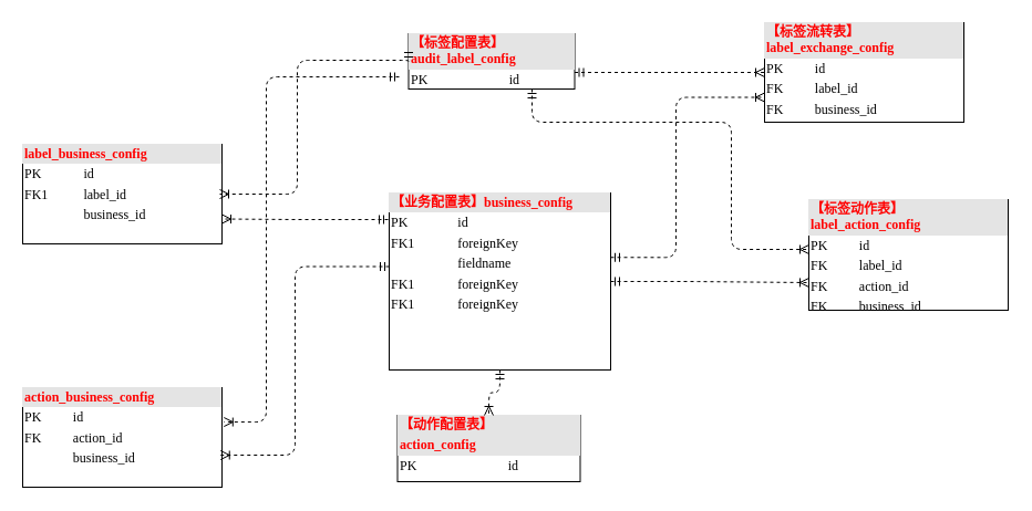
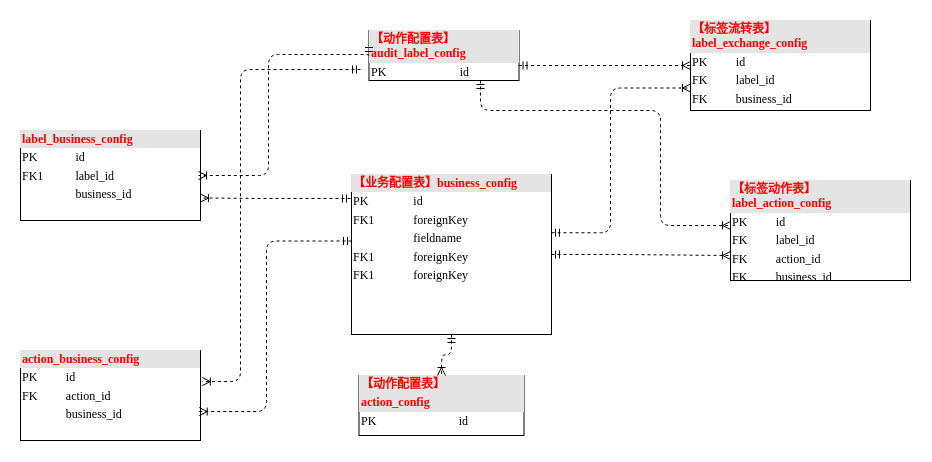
  <mxCell id="0" />
  <mxCell id="1" parent="0" />
  <mxCell id="2" value="&lt;div style=&quot;box-sizing: border-box ; width: 100% ; background: #e4e4e4 ; padding: 2px&quot;&gt;&lt;b&gt;&lt;font color=&quot;#ff0000&quot;&gt;label_business_config&lt;/font&gt;&lt;/b&gt;&lt;br&gt;&lt;/div&gt;&lt;table style=&quot;width: 100% ; font-size: 1em&quot; cellpadding=&quot;2&quot; cellspacing=&quot;0&quot;&gt;&lt;tbody&gt;&lt;tr&gt;&lt;td&gt;PK&lt;/td&gt;&lt;td&gt;id&lt;/td&gt;&lt;/tr&gt;&lt;tr&gt;&lt;td&gt;FK1&lt;/td&gt;&lt;td&gt;label_id&lt;/td&gt;&lt;/tr&gt;&lt;tr&gt;&lt;td&gt;&lt;/td&gt;&lt;td&gt;business_id&lt;/td&gt;&lt;/tr&gt;&lt;/tbody&gt;&lt;/table&gt;" style="verticalAlign=top;align=left;overflow=fill;html=1;rounded=0;shadow=0;comic=0;labelBackgroundColor=none;strokeWidth=1;fontFamily=Verdana;fontSize=12" parent="1" vertex="1"><mxGeometry x="20" y="130" width="180" height="90" as="geometry" /></mxCell>
  <mxCell id="3" style="edgeStyle=orthogonalEdgeStyle;html=1;dashed=1;labelBackgroundColor=none;startArrow=ERmandOne;endArrow=ERoneToMany;fontFamily=Verdana;fontSize=12;align=left;" parent="1" source="5" edge="1"><mxGeometry relative="1" as="geometry"><Array as="points"><mxPoint x="480" y="110" /><mxPoint x="660" y="110" /><mxPoint x="660" y="225" /><mxPoint x="698" y="225" /></Array><mxPoint x="730" y="225" as="targetPoint" /></mxGeometry></mxCell>
  <mxCell id="4" style="edgeStyle=orthogonalEdgeStyle;html=1;dashed=1;labelBackgroundColor=none;startArrow=ERmandOne;endArrow=ERoneToMany;fontFamily=Verdana;fontSize=12;align=left;entryX=0;entryY=0.5;entryDx=0;entryDy=0;" parent="1" source="5" target="11" edge="1"><mxGeometry relative="1" as="geometry"><mxPoint x="650" y="70" as="targetPoint" /><Array as="points"><mxPoint x="670" y="65" /><mxPoint x="670" y="65" /></Array></mxGeometry></mxCell>
- <mxCell id="5" value="&lt;div style=&quot;box-sizing: border-box ; width: 100% ; background: #e4e4e4 ; padding: 2px&quot;&gt;&lt;b&gt;&lt;font color=&quot;#ff0000&quot;&gt;【标签配置表】&lt;br&gt;audit_label_config&lt;/font&gt;&lt;/b&gt;&lt;/div&gt;&lt;table style=&quot;width: 100% ; font-size: 1em&quot; cellpadding=&quot;2&quot; cellspacing=&quot;0&quot;&gt;&lt;tbody&gt;&lt;tr&gt;&lt;td&gt;PK&lt;/td&gt;&lt;td&gt;id&lt;/td&gt;&lt;/tr&gt;&lt;tr&gt;&lt;td&gt;&lt;br&gt;&lt;/td&gt;&lt;td&gt;&lt;br&gt;&lt;/td&gt;&lt;/tr&gt;&lt;tr&gt;&lt;td&gt;&lt;/td&gt;&lt;td&gt;&lt;br&gt;&lt;/td&gt;&lt;/tr&gt;&lt;tr&gt;&lt;td&gt;&lt;br&gt;&lt;/td&gt;&lt;td&gt;&lt;br&gt;&lt;/td&gt;&lt;/tr&gt;&lt;tr&gt;&lt;td&gt;&lt;br&gt;&lt;/td&gt;&lt;td&gt;&lt;br&gt;&lt;/td&gt;&lt;/tr&gt;&lt;tr&gt;&lt;td&gt;&lt;br&gt;&lt;/td&gt;&lt;td&gt;&lt;br&gt;&lt;/td&gt;&lt;/tr&gt;&lt;/tbody&gt;&lt;/table&gt;" style="verticalAlign=top;align=left;overflow=fill;html=1;rounded=0;shadow=0;comic=0;labelBackgroundColor=none;strokeWidth=1;fontFamily=Verdana;fontSize=12" parent="1" vertex="1"><mxGeometry x="368.5" y="30" width="150" height="50" as="geometry" /></mxCell>
+ <mxCell id="5" value="&lt;div style=&quot;box-sizing: border-box ; width: 100% ; background: #e4e4e4 ; padding: 2px&quot;&gt;&lt;b&gt;&lt;font color=&quot;#ff0000&quot;&gt;【动作配置表】&lt;br&gt;audit_label_config&lt;/font&gt;&lt;/b&gt;&lt;/div&gt;&lt;table style=&quot;width: 100% ; font-size: 1em&quot; cellpadding=&quot;2&quot; cellspacing=&quot;0&quot;&gt;&lt;tbody&gt;&lt;tr&gt;&lt;td&gt;PK&lt;/td&gt;&lt;td&gt;id&lt;/td&gt;&lt;/tr&gt;&lt;tr&gt;&lt;td&gt;&lt;br&gt;&lt;/td&gt;&lt;td&gt;&lt;br&gt;&lt;/td&gt;&lt;/tr&gt;&lt;tr&gt;&lt;td&gt;&lt;/td&gt;&lt;td&gt;&lt;br&gt;&lt;/td&gt;&lt;/tr&gt;&lt;tr&gt;&lt;td&gt;&lt;br&gt;&lt;/td&gt;&lt;td&gt;&lt;br&gt;&lt;/td&gt;&lt;/tr&gt;&lt;tr&gt;&lt;td&gt;&lt;br&gt;&lt;/td&gt;&lt;td&gt;&lt;br&gt;&lt;/td&gt;&lt;/tr&gt;&lt;tr&gt;&lt;td&gt;&lt;br&gt;&lt;/td&gt;&lt;td&gt;&lt;br&gt;&lt;/td&gt;&lt;/tr&gt;&lt;/tbody&gt;&lt;/table&gt;" style="verticalAlign=top;align=left;overflow=fill;html=1;rounded=0;shadow=0;comic=0;labelBackgroundColor=none;strokeWidth=1;fontFamily=Verdana;fontSize=12" parent="1" vertex="1"><mxGeometry x="368.5" y="30" width="150" height="50" as="geometry" /></mxCell>
  <mxCell id="6" style="edgeStyle=orthogonalEdgeStyle;html=1;entryX=1;entryY=0.75;dashed=1;labelBackgroundColor=none;startArrow=ERmandOne;endArrow=ERoneToMany;fontFamily=Verdana;fontSize=12;align=left;entryDx=0;entryDy=0;" parent="1" target="2" edge="1"><mxGeometry relative="1" as="geometry"><mxPoint x="350" y="198" as="sourcePoint" /><Array as="points"><mxPoint x="265" y="198" /></Array></mxGeometry></mxCell>
  <mxCell id="7" value="&lt;div style=&quot;box-sizing: border-box ; width: 100% ; background: #e4e4e4 ; padding: 2px&quot;&gt;&lt;b&gt;&lt;font color=&quot;#ff0000&quot;&gt;【动作配置表】&lt;/font&gt;&lt;/b&gt;&lt;/div&gt;&lt;div style=&quot;box-sizing: border-box ; width: 100% ; background: #e4e4e4 ; padding: 2px&quot;&gt;&lt;b&gt;&lt;font color=&quot;#ff0000&quot;&gt;action_config&lt;/font&gt;&lt;/b&gt;&lt;/div&gt;&lt;table style=&quot;width: 100% ; font-size: 1em&quot; cellpadding=&quot;2&quot; cellspacing=&quot;0&quot;&gt;&lt;tbody&gt;&lt;tr&gt;&lt;td&gt;PK&lt;/td&gt;&lt;td&gt;id&lt;/td&gt;&lt;/tr&gt;&lt;tr&gt;&lt;td&gt;&lt;br&gt;&lt;/td&gt;&lt;td&gt;&lt;br&gt;&lt;/td&gt;&lt;/tr&gt;&lt;tr&gt;&lt;td&gt;&lt;/td&gt;&lt;td&gt;&lt;br&gt;&lt;/td&gt;&lt;/tr&gt;&lt;tr&gt;&lt;td&gt;&lt;br&gt;&lt;/td&gt;&lt;td&gt;&lt;br&gt;&lt;/td&gt;&lt;/tr&gt;&lt;tr&gt;&lt;td&gt;&lt;br&gt;&lt;/td&gt;&lt;td&gt;&lt;br&gt;&lt;/td&gt;&lt;/tr&gt;&lt;/tbody&gt;&lt;/table&gt;" style="verticalAlign=top;align=left;overflow=fill;html=1;rounded=0;shadow=0;comic=0;labelBackgroundColor=none;strokeWidth=1;fontFamily=Verdana;fontSize=12" parent="1" vertex="1"><mxGeometry x="358.5" y="375" width="165" height="60" as="geometry" /></mxCell>
  <mxCell id="8" style="edgeStyle=orthogonalEdgeStyle;html=1;entryX=0.5;entryY=0;labelBackgroundColor=none;startArrow=ERmandOne;endArrow=ERoneToMany;fontFamily=Verdana;fontSize=12;align=left;dashed=1;" parent="1" source="9" target="7" edge="1"><mxGeometry relative="1" as="geometry" /></mxCell>
  <mxCell id="9" value="&lt;div style=&quot;box-sizing: border-box ; width: 100% ; background: #e4e4e4 ; padding: 2px&quot;&gt;&lt;b&gt;&lt;font color=&quot;#ff0000&quot;&gt;【业务配置表】business_config&lt;/font&gt;&lt;/b&gt;&lt;/div&gt;&lt;table style=&quot;width: 100% ; font-size: 1em&quot; cellpadding=&quot;2&quot; cellspacing=&quot;0&quot;&gt;&lt;tbody&gt;&lt;tr&gt;&lt;td&gt;PK&lt;/td&gt;&lt;td&gt;id&lt;/td&gt;&lt;/tr&gt;&lt;tr&gt;&lt;td&gt;FK1&lt;/td&gt;&lt;td&gt;foreignKey&lt;/td&gt;&lt;/tr&gt;&lt;tr&gt;&lt;td&gt;&lt;/td&gt;&lt;td&gt;fieldname&lt;/td&gt;&lt;/tr&gt;&lt;tr&gt;&lt;td&gt;FK1&lt;br&gt;&lt;/td&gt;&lt;td&gt;foreignKey&lt;br&gt;&lt;/td&gt;&lt;/tr&gt;&lt;tr&gt;&lt;td&gt;FK1&lt;br&gt;&lt;/td&gt;&lt;td&gt;foreignKey&lt;br&gt;&lt;/td&gt;&lt;/tr&gt;&lt;tr&gt;&lt;td&gt;&lt;/td&gt;&lt;td&gt;&lt;br&gt;&lt;/td&gt;&lt;/tr&gt;&lt;/tbody&gt;&lt;/table&gt;" style="verticalAlign=top;align=left;overflow=fill;html=1;rounded=0;shadow=0;comic=0;labelBackgroundColor=none;strokeWidth=1;fontFamily=Verdana;fontSize=12" parent="1" vertex="1"><mxGeometry x="351" y="174" width="200" height="160" as="geometry" /></mxCell>
  <mxCell id="10" value="&lt;div style=&quot;box-sizing: border-box ; width: 100% ; background: #e4e4e4 ; padding: 2px&quot;&gt;&lt;b&gt;&lt;font color=&quot;#ff0000&quot;&gt;【标签动作表】&lt;br&gt;label_action_config&lt;/font&gt;&lt;/b&gt;&lt;/div&gt;&lt;table style=&quot;width: 100% ; font-size: 1em&quot; cellpadding=&quot;2&quot; cellspacing=&quot;0&quot;&gt;&lt;tbody&gt;&lt;tr&gt;&lt;td&gt;PK&lt;/td&gt;&lt;td&gt;id&lt;/td&gt;&lt;/tr&gt;&lt;tr&gt;&lt;td&gt;FK&lt;/td&gt;&lt;td&gt;label_id&lt;/td&gt;&lt;/tr&gt;&lt;tr&gt;&lt;td&gt;FK&lt;/td&gt;&lt;td&gt;action_id&lt;/td&gt;&lt;/tr&gt;&lt;tr&gt;&lt;td&gt;FK&lt;/td&gt;&lt;td&gt;business_id&lt;br&gt;&lt;/td&gt;&lt;/tr&gt;&lt;/tbody&gt;&lt;/table&gt;" style="verticalAlign=top;align=left;overflow=fill;html=1;rounded=0;shadow=0;comic=0;labelBackgroundColor=none;strokeWidth=1;fontFamily=Verdana;fontSize=12" parent="1" vertex="1"><mxGeometry x="730" y="180" width="180" height="100" as="geometry" /></mxCell>
  <mxCell id="11" value="&lt;div style=&quot;box-sizing: border-box ; width: 100% ; background: #e4e4e4 ; padding: 2px&quot;&gt;&lt;b&gt;&lt;font color=&quot;#ff0000&quot;&gt;【标签流转表】&lt;br&gt;label_exchange_config&lt;/font&gt;&lt;/b&gt;&lt;/div&gt;&lt;table style=&quot;width: 100% ; font-size: 1em&quot; cellpadding=&quot;2&quot; cellspacing=&quot;0&quot;&gt;&lt;tbody&gt;&lt;tr&gt;&lt;td&gt;PK&lt;/td&gt;&lt;td&gt;id&lt;/td&gt;&lt;/tr&gt;&lt;tr&gt;&lt;td&gt;FK&lt;/td&gt;&lt;td&gt;label_id&lt;/td&gt;&lt;/tr&gt;&lt;tr&gt;&lt;td&gt;FK&lt;/td&gt;&lt;td&gt;business_id&lt;br&gt;&lt;/td&gt;&lt;/tr&gt;&lt;/tbody&gt;&lt;/table&gt;" style="verticalAlign=top;align=left;overflow=fill;html=1;rounded=0;shadow=0;comic=0;labelBackgroundColor=none;strokeWidth=1;fontFamily=Verdana;fontSize=12" parent="1" vertex="1"><mxGeometry x="690" y="20" width="180" height="90" as="geometry" /></mxCell>
  <mxCell id="12" style="edgeStyle=orthogonalEdgeStyle;html=1;exitX=0;exitY=0.5;dashed=1;labelBackgroundColor=none;startArrow=ERmandOne;endArrow=ERoneToMany;fontFamily=Verdana;fontSize=12;align=left;entryX=1;entryY=0.5;entryDx=0;entryDy=0;exitDx=0;exitDy=0;" edge="1" parent="1" source="5"><mxGeometry relative="1" as="geometry"><mxPoint x="348" y="54" as="sourcePoint" /><mxPoint x="198" y="175" as="targetPoint" /><Array as="points"><mxPoint x="369" y="54" /><mxPoint x="268" y="54" /><mxPoint x="268" y="175" /></Array></mxGeometry></mxCell>
  <mxCell id="13" value="&lt;div style=&quot;box-sizing: border-box ; width: 100% ; background: #e4e4e4 ; padding: 2px&quot;&gt;&lt;b&gt;&lt;font color=&quot;#ff0000&quot;&gt;action_business_config&lt;/font&gt;&lt;/b&gt;&lt;br&gt;&lt;/div&gt;&lt;table style=&quot;width: 100% ; font-size: 1em&quot; cellpadding=&quot;2&quot; cellspacing=&quot;0&quot;&gt;&lt;tbody&gt;&lt;tr&gt;&lt;td&gt;PK&lt;/td&gt;&lt;td&gt;id&lt;/td&gt;&lt;/tr&gt;&lt;tr&gt;&lt;td&gt;FK&lt;/td&gt;&lt;td&gt;action_id&lt;/td&gt;&lt;/tr&gt;&lt;tr&gt;&lt;td&gt;&lt;/td&gt;&lt;td&gt;business_id&lt;/td&gt;&lt;/tr&gt;&lt;/tbody&gt;&lt;/table&gt;" style="verticalAlign=top;align=left;overflow=fill;html=1;rounded=0;shadow=0;comic=0;labelBackgroundColor=none;strokeWidth=1;fontFamily=Verdana;fontSize=12" vertex="1" parent="1"><mxGeometry x="20" y="350" width="180" height="90" as="geometry" /></mxCell>
  <mxCell id="14" style="edgeStyle=orthogonalEdgeStyle;html=1;dashed=1;labelBackgroundColor=none;startArrow=ERmandOne;endArrow=ERoneToMany;fontFamily=Verdana;fontSize=12;align=left;entryX=0.993;entryY=0.678;entryDx=0;entryDy=0;entryPerimeter=0;" edge="1" parent="1" target="13"><mxGeometry relative="1" as="geometry"><mxPoint x="351" y="240.5" as="sourcePoint" /><mxPoint x="210" y="410" as="targetPoint" /><Array as="points"><mxPoint x="266" y="241" /><mxPoint x="266" y="411" /></Array></mxGeometry></mxCell>
  <mxCell id="15" style="edgeStyle=orthogonalEdgeStyle;html=1;dashed=1;labelBackgroundColor=none;startArrow=ERmandOne;endArrow=ERoneToMany;fontFamily=Verdana;fontSize=12;align=left;entryX=1.01;entryY=0.345;entryDx=0;entryDy=0;entryPerimeter=0;" edge="1" parent="1" target="13"><mxGeometry relative="1" as="geometry"><mxPoint x="360" y="69" as="sourcePoint" /><mxPoint x="200" y="190" as="targetPoint" /><Array as="points"><mxPoint x="240" y="69" /><mxPoint x="240" y="381" /></Array></mxGeometry></mxCell>
  <mxCell id="16" style="edgeStyle=orthogonalEdgeStyle;html=1;dashed=1;labelBackgroundColor=none;startArrow=ERmandOne;endArrow=ERoneToMany;fontFamily=Verdana;fontSize=12;align=left;exitX=1;exitY=0.5;exitDx=0;exitDy=0;" edge="1" parent="1" source="9"><mxGeometry relative="1" as="geometry"><mxPoint x="551" y="320" as="sourcePoint" /><mxPoint x="730" y="255" as="targetPoint" /><Array as="points"><mxPoint x="620" y="254" /><mxPoint x="620" y="254" /></Array></mxGeometry></mxCell>
  <mxCell id="17" style="edgeStyle=orthogonalEdgeStyle;html=1;dashed=1;labelBackgroundColor=none;startArrow=ERmandOne;endArrow=ERoneToMany;fontFamily=Verdana;fontSize=12;align=left;entryX=0;entryY=0.75;entryDx=0;entryDy=0;exitX=1;exitY=0.5;exitDx=0;exitDy=0;" edge="1" parent="1" target="11"><mxGeometry relative="1" as="geometry"><mxPoint x="551" y="232.25" as="sourcePoint" /><mxPoint x="690" y="232" as="targetPoint" /><Array as="points"><mxPoint x="610" y="232" /><mxPoint x="610" y="88" /></Array></mxGeometry></mxCell>
